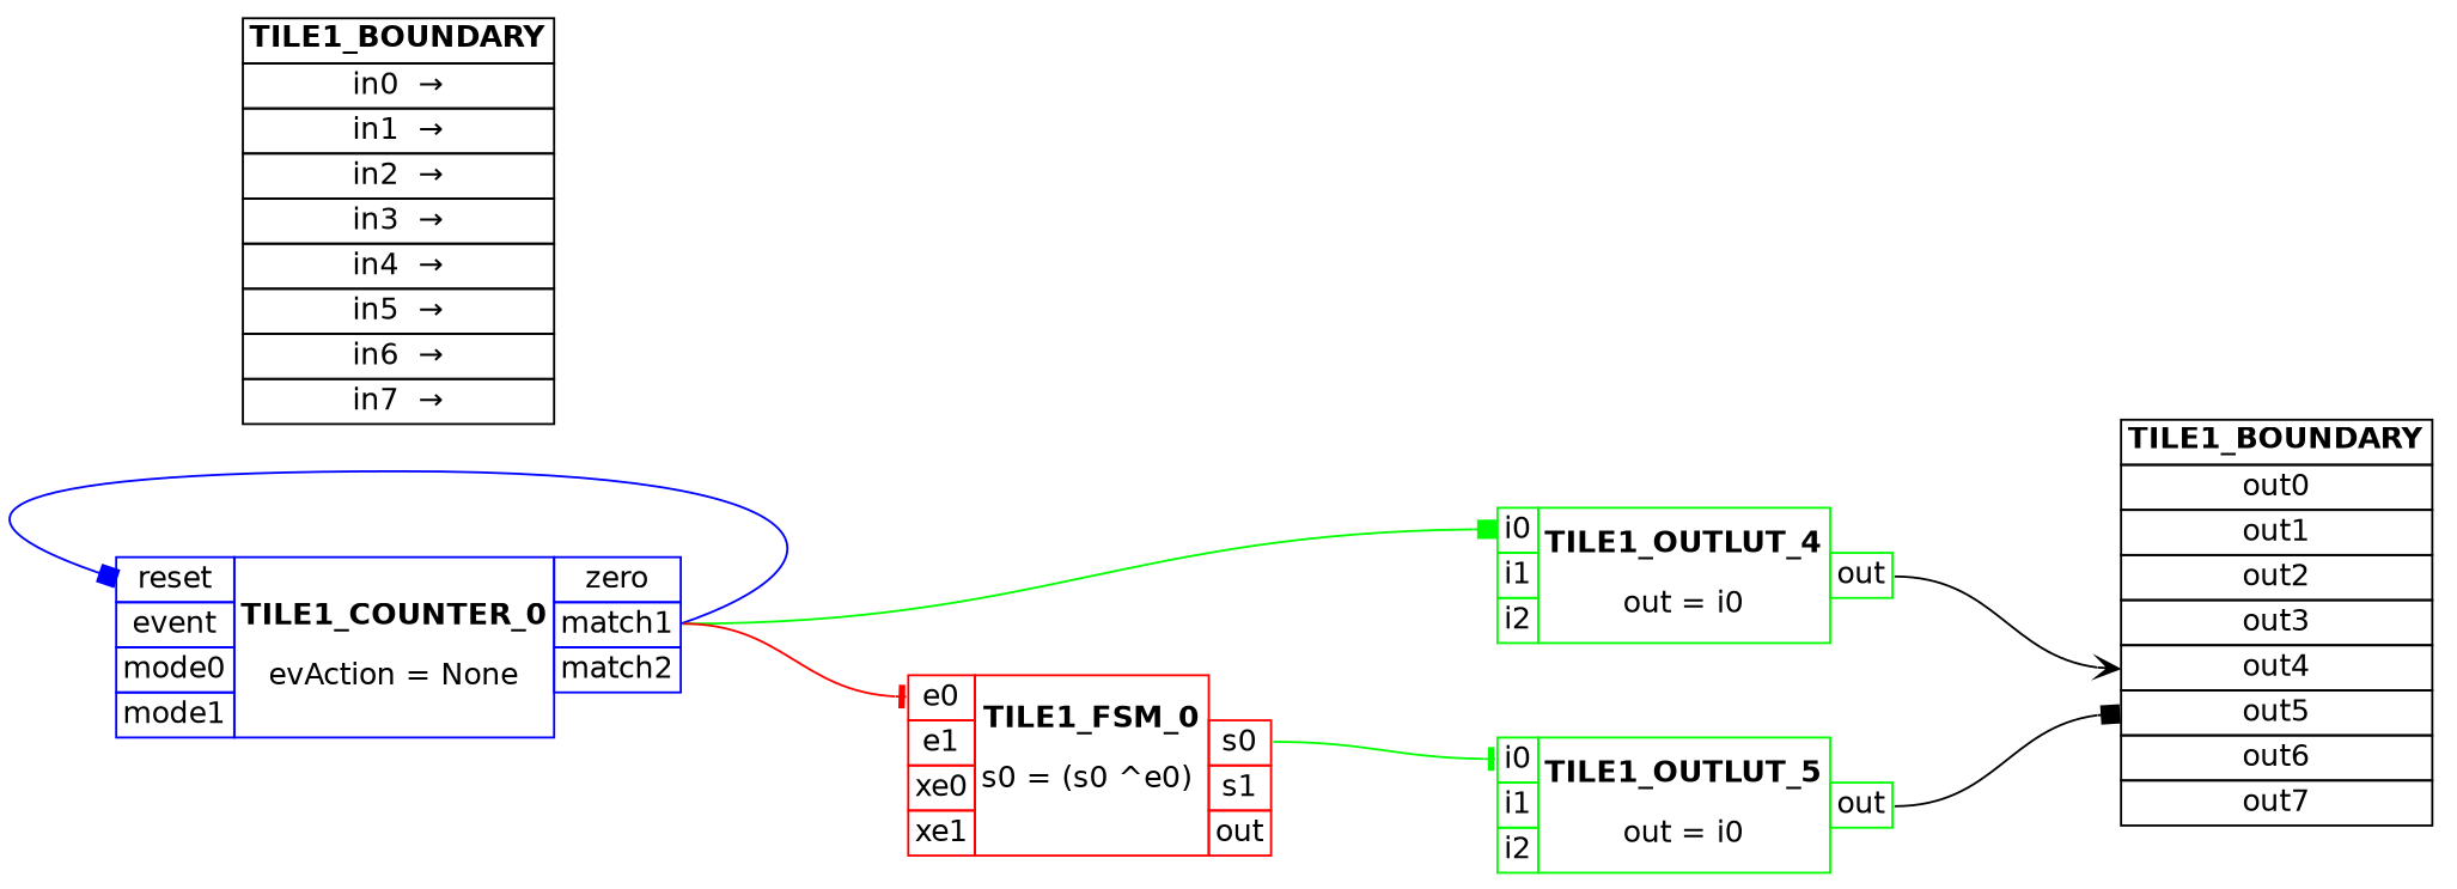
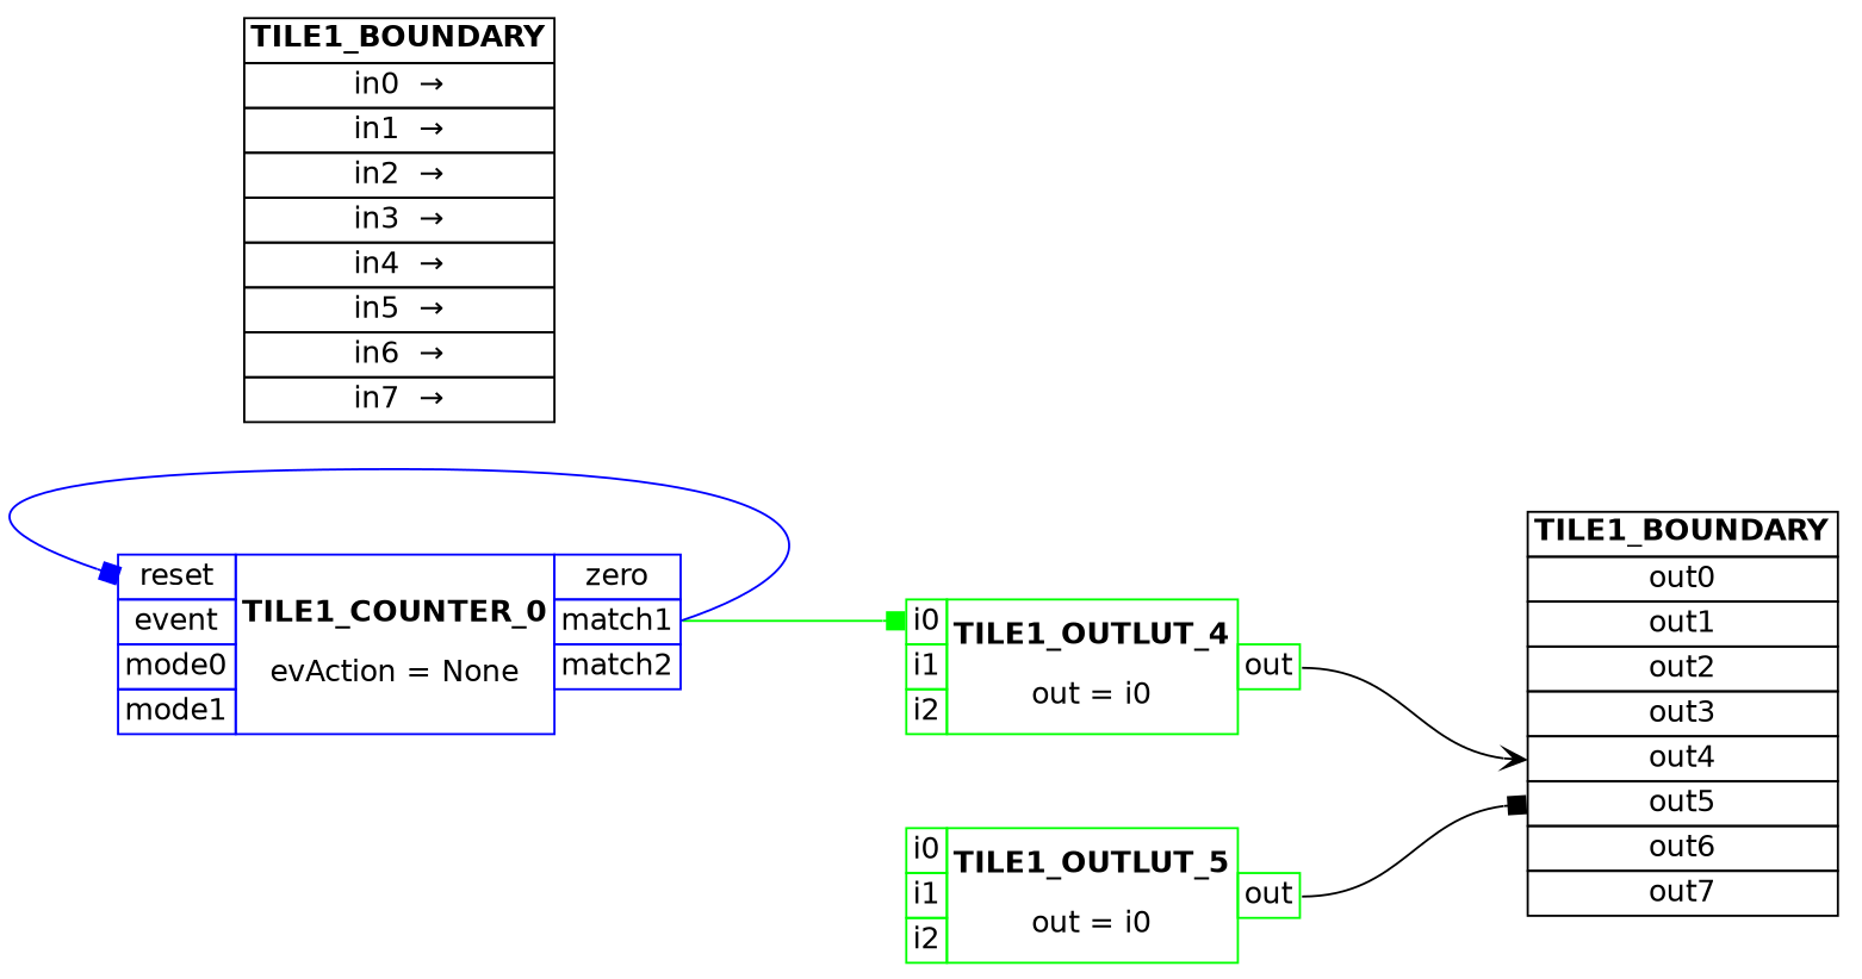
  digraph {
    fontname=helvetica
    mclimit=50
    nodesep=0.5
    rankdir=LR
    ranksep=1.25
    node [color=green fontname=helvetica shape=plaintext]
    edge [arrowhead=box color=black fontname=helvetica headport="i0:w" tailport="count_match1:e"]
    n1 [label=<<TABLE BORDER='0' CELLBORDER='1' CELLSPACING='0'>                        <TR><TD PORT='i0'>i0</TD><TD ROWSPAN='4'><b>TILE1_OUTLUT_4</b><br/><br/>out = i0</TD></TR>                        <TR><TD PORT='i1'>i1</TD><TD PORT='out'>out</TD></TR>                        <TR><TD PORT='i2'>i2</TD></TR>                    </TABLE>>]
    n2 [color=black label=<<TABLE BORDER='0' CELLBORDER='1' CELLSPACING='0'>                        <TR><TD><b>TILE1_BOUNDARY</b></TD></TR>                        <TR><TD PORT='out0'>out0</TD></TR>                        <TR><TD PORT='out1'>out1</TD></TR>                        <TR><TD PORT='out2'>out2</TD></TR>                        <TR><TD PORT='out3'>out3</TD></TR>                        <TR><TD PORT='out4'>out4</TD></TR>                        <TR><TD PORT='out5'>out5</TD></TR>                        <TR><TD PORT='out6'>out6</TD></TR>                        <TR><TD PORT='out7'>out7</TD></TR>                    </TABLE>>]
    n3 [color=blue label=<<TABLE BORDER='0' CELLBORDER='1' CELLSPACING='0'>                     <TR><TD PORT='reset'>reset</TD><TD ROWSPAN='4'><b>TILE1_COUNTER_0</b><br/><br/>evAction = None</TD><TD PORT='count_zero'>zero</TD></TR>                     <TR><TD PORT='event'>event</TD><TD PORT='count_match1'>match1</TD></TR>                     <TR><TD PORT='mode0'>mode0</TD><TD PORT='count_match2'>match2</TD></TR>                     <TR><TD PORT='mode1'>mode1</TD></TR>                </TABLE>>]
-   n4 [color=red label=<<TABLE BORDER='0' CELLBORDER='1' CELLSPACING='0'>                       <TR><TD PORT='e0'>e0</TD><TD ROWSPAN='4'><b>TILE1_FSM_0</b><br/><br/>s0 = (s0 ^e0) <br/><br/></TD></TR>                       <TR><TD PORT='e1'>e1</TD><TD PORT='s0'>s0</TD></TR>                       <TR><TD PORT='xe0'>xe0</TD><TD PORT='s1'>s1</TD></TR>                       <TR><TD PORT='xe1'>xe1</TD><TD PORT='out'>out</TD></TR>                    </TABLE>>]
    n5 [label=<<TABLE BORDER='0' CELLBORDER='1' CELLSPACING='0'>                        <TR><TD PORT='i0'>i0</TD><TD ROWSPAN='4'><b>TILE1_OUTLUT_5</b><br/><br/>out = i0</TD></TR>                        <TR><TD PORT='i1'>i1</TD><TD PORT='out'>out</TD></TR>                        <TR><TD PORT='i2'>i2</TD></TR>                    </TABLE>>]
    n6 [color=black label=<<TABLE BORDER='0' CELLBORDER='1' CELLSPACING='0'>                        <TR><TD><b>TILE1_BOUNDARY</b></TD></TR>                        <TR><TD PORT='in0'>in0  &#x2192;</TD></TR>                        <TR><TD PORT='in1'>in1  &#x2192;</TD></TR>                        <TR><TD PORT='in2'>in2  &#x2192;</TD></TR>                        <TR><TD PORT='in3'>in3  &#x2192;</TD></TR>                        <TR><TD PORT='in4'>in4  &#x2192;</TD></TR>                        <TR><TD PORT='in5'>in5  &#x2192;</TD></TR>                        <TR><TD PORT='in6'>in6  &#x2192;</TD></TR>                        <TR><TD PORT='in7'>in7  &#x2192;</TD></TR>                    </TABLE>>]
    n1 -> n2 [arrowhead=vee headport="out4:w" tailport="out:e"]
    n3 -> n1 [color=green]
    n3 -> n3 [color=blue headport="reset:w"]
-   n3 -> n4 [arrowhead=tee color=red headport="e0:w"]
-   n4 -> n5 [arrowhead=tee color=green tailport="S0:e"]
    n5 -> n2 [headport="out5:w" tailport="out:e"]
  }
